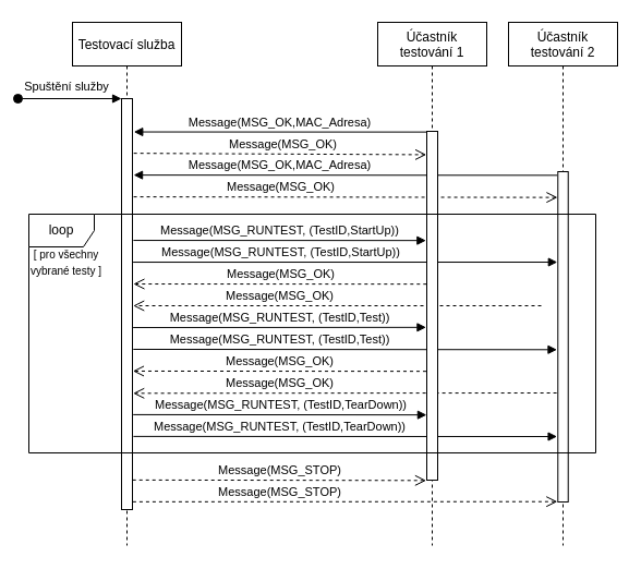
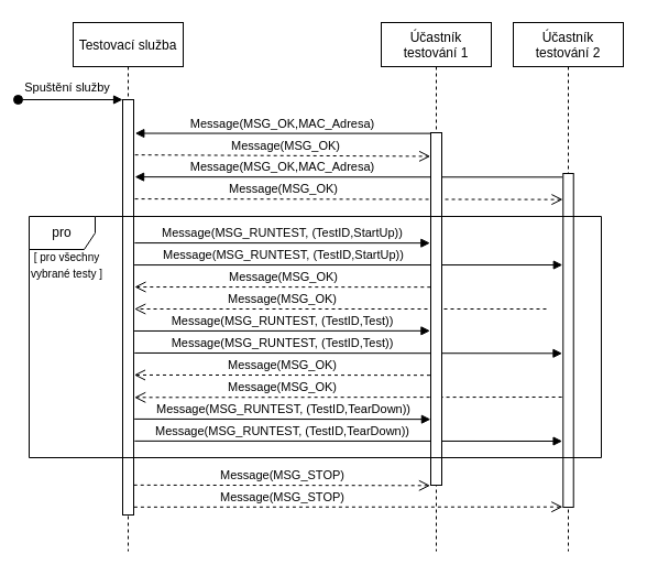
  <mxCell id="0" />
  <mxCell id="1" parent="0" />
  <mxCell id="2" value="Message(MSG_RUNTEST, (TestID,Test))" style="html=1;verticalAlign=bottom;endArrow=block;exitX=1.079;exitY=0.61;exitDx=0;exitDy=0;exitPerimeter=0;entryX=-0.088;entryY=0.539;entryDx=0;entryDy=0;entryPerimeter=0;" parent="1" source="13" target="18" edge="1"><mxGeometry x="-0.308" width="80" relative="1" as="geometry"><mxPoint x="126" y="320" as="sourcePoint" /><mxPoint x="496" y="320" as="targetPoint" /><mxPoint as="offset" /></mxGeometry></mxCell>
  <mxCell id="3" value="Message(MSG_OK,MAC_Adresa)" style="html=1;verticalAlign=bottom;endArrow=block;exitX=-0.055;exitY=0.011;exitDx=0;exitDy=0;exitPerimeter=0;entryX=1.107;entryY=0.186;entryDx=0;entryDy=0;entryPerimeter=0;" parent="1" source="18" target="13" edge="1"><mxGeometry x="0.31" width="80" relative="1" as="geometry"><mxPoint x="506" y="160" as="sourcePoint" /><mxPoint x="122" y="160" as="targetPoint" /><mxPoint as="offset" /></mxGeometry></mxCell>
  <mxCell id="4" value="Message(MSG_OK)" style="html=1;verticalAlign=bottom;endArrow=open;dashed=1;endSize=8;entryX=-0.035;entryY=0.078;entryDx=0;entryDy=0;entryPerimeter=0;exitX=1.107;exitY=0.239;exitDx=0;exitDy=0;exitPerimeter=0;" parent="1" source="13" target="18" edge="1"><mxGeometry x="-0.304" relative="1" as="geometry"><mxPoint x="126" y="180" as="sourcePoint" /><mxPoint x="506" y="180" as="targetPoint" /><mxPoint as="offset" /></mxGeometry></mxCell>
  <mxCell id="5" value="Message(MSG_STOP)" style="html=1;verticalAlign=bottom;endArrow=open;dashed=1;endSize=8;exitX=1.042;exitY=0.981;exitDx=0;exitDy=0;exitPerimeter=0;entryX=-0.049;entryY=0.999;entryDx=0;entryDy=0;entryPerimeter=0;" parent="1" source="13" target="18" edge="1"><mxGeometry x="-0.309" relative="1" as="geometry"><mxPoint x="118" y="460" as="sourcePoint" /><mxPoint x="488" y="460" as="targetPoint" /><mxPoint as="offset" /></mxGeometry></mxCell>
  <mxCell id="6" value="Message(MSG_RUNTEST, (TestID,TearDown))" style="html=1;verticalAlign=bottom;endArrow=block;exitX=1.088;exitY=0.822;exitDx=0;exitDy=0;exitPerimeter=0;entryX=-0.076;entryY=0.802;entryDx=0;entryDy=0;entryPerimeter=0;" parent="1" source="13" target="18" edge="1"><mxGeometry x="-0.308" width="80" relative="1" as="geometry"><mxPoint x="136" y="400" as="sourcePoint" /><mxPoint x="506" y="400" as="targetPoint" /><mxPoint as="offset" /></mxGeometry></mxCell>
  <mxCell id="7" value="Message(MSG_OK)" style="html=1;verticalAlign=bottom;endArrow=open;dashed=1;endSize=8;entryX=1.07;entryY=0.717;entryDx=0;entryDy=0;entryPerimeter=0;exitX=-0.123;exitY=0.67;exitDx=0;exitDy=0;exitPerimeter=0;" parent="1" source="18" target="13" edge="1"><mxGeometry x="0.309" relative="1" as="geometry"><mxPoint x="506" y="360" as="sourcePoint" /><mxPoint x="136" y="360" as="targetPoint" /><mxPoint as="offset" /></mxGeometry></mxCell>
  <mxCell id="8" value="Message(MSG_OK)" style="html=1;verticalAlign=bottom;endArrow=open;dashed=1;endSize=8;entryX=1.07;entryY=0.504;entryDx=0;entryDy=0;entryPerimeter=0;" parent="1" target="13" edge="1"><mxGeometry x="0.282" relative="1" as="geometry"><mxPoint x="496" y="280" as="sourcePoint" /><mxPoint x="136" y="280" as="targetPoint" /><mxPoint as="offset" /></mxGeometry></mxCell>
  <mxCell id="9" value="Message(MSG_RUNTEST, (TestID,StartUp))" style="html=1;verticalAlign=bottom;endArrow=block;exitX=1.06;exitY=0.398;exitDx=0;exitDy=0;exitPerimeter=0;entryX=-0.052;entryY=0.274;entryDx=0;entryDy=0;entryPerimeter=0;" parent="1" source="13" target="18" edge="1"><mxGeometry x="-0.308" width="80" relative="1" as="geometry"><mxPoint x="126" y="240" as="sourcePoint" /><mxPoint x="506" y="240" as="targetPoint" /><mxPoint as="offset" /></mxGeometry></mxCell>
  <mxCell id="10" value="Message(MSG_OK)" style="html=1;verticalAlign=bottom;endArrow=open;dashed=1;endSize=8;entryX=-0.036;entryY=0.067;entryDx=0;entryDy=0;entryPerimeter=0;exitX=1.118;exitY=0.133;exitDx=0;exitDy=0;exitPerimeter=0;" parent="1" source="13" target="16" edge="1"><mxGeometry x="0.023" relative="1" as="geometry"><mxPoint x="136" y="140" as="sourcePoint" /><mxPoint x="386" y="140" as="targetPoint" /><mxPoint as="offset" /></mxGeometry></mxCell>
  <mxCell id="11" value="Message(MSG_OK,MAC_Adresa)" style="html=1;verticalAlign=bottom;endArrow=block;exitX=0.5;exitY=0.002;exitDx=0;exitDy=0;exitPerimeter=0;entryX=1.13;entryY=0.081;entryDx=0;entryDy=0;entryPerimeter=0;" parent="1" source="16" target="13" edge="1"><mxGeometry x="0.02" width="80" relative="1" as="geometry"><mxPoint x="376" y="121" as="sourcePoint" /><mxPoint x="126" y="121" as="targetPoint" /><mxPoint as="offset" /></mxGeometry></mxCell>
  <mxCell id="12" value="Testovací služba" style="shape=umlLifeline;perimeter=lifelinePerimeter;container=1;collapsible=0;recursiveResize=0;rounded=0;shadow=0;strokeWidth=1;" parent="1" vertex="1"><mxGeometry x="66" y="20" width="100" height="480" as="geometry" /></mxCell>
  <mxCell id="13" value="" style="points=[];perimeter=orthogonalPerimeter;rounded=0;shadow=0;strokeWidth=1;" parent="12" vertex="1"><mxGeometry x="45" y="70" width="10" height="377" as="geometry" /></mxCell>
  <mxCell id="14" value="Spuštění služby" style="verticalAlign=bottom;startArrow=oval;endArrow=block;startSize=8;shadow=0;strokeWidth=1;" parent="12" target="13" edge="1"><mxGeometry x="-0.053" y="2" relative="1" as="geometry"><mxPoint x="-50" y="70" as="sourcePoint" /><mxPoint as="offset" /></mxGeometry></mxCell>
  <mxCell id="15" value="Účastník &#10;testování 1" style="shape=umlLifeline;perimeter=lifelinePerimeter;container=1;collapsible=0;recursiveResize=0;rounded=0;shadow=0;strokeWidth=1;" parent="1" vertex="1"><mxGeometry x="346" y="20" width="100" height="480" as="geometry" /></mxCell>
  <mxCell id="16" value="" style="points=[];perimeter=orthogonalPerimeter;rounded=0;shadow=0;strokeWidth=1;" parent="15" vertex="1"><mxGeometry x="45" y="100" width="10" height="320" as="geometry" /></mxCell>
  <mxCell id="17" value="Účastník &#10;testování 2" style="shape=umlLifeline;perimeter=lifelinePerimeter;container=1;collapsible=0;recursiveResize=0;rounded=0;shadow=0;strokeWidth=1;" parent="1" vertex="1"><mxGeometry x="466" y="20" width="100" height="480" as="geometry" /></mxCell>
  <mxCell id="18" value="" style="points=[];perimeter=orthogonalPerimeter;rounded=0;shadow=0;strokeWidth=1;" parent="17" vertex="1"><mxGeometry x="45.28" y="137" width="9.44" height="303" as="geometry" /></mxCell>
  <mxCell id="19" value="Message(MSG_RUNTEST, (TestID,StartUp))" style="html=1;verticalAlign=bottom;endArrow=block;exitX=1.088;exitY=0.345;exitDx=0;exitDy=0;exitPerimeter=0;entryX=-0.067;entryY=0.313;entryDx=0;entryDy=0;entryPerimeter=0;" parent="1" source="13" target="16" edge="1"><mxGeometry width="80" relative="1" as="geometry"><mxPoint x="136" y="220" as="sourcePoint" /><mxPoint x="386" y="220" as="targetPoint" /></mxGeometry></mxCell>
  <mxCell id="20" value="Message(MSG_OK)" style="html=1;verticalAlign=bottom;endArrow=open;dashed=1;endSize=8;entryX=1.088;entryY=0.451;entryDx=0;entryDy=0;entryPerimeter=0;exitX=-0.02;exitY=0.438;exitDx=0;exitDy=0;exitPerimeter=0;" parent="1" source="16" target="13" edge="1"><mxGeometry relative="1" as="geometry"><mxPoint x="386" y="260" as="sourcePoint" /><mxPoint x="136" y="260" as="targetPoint" /></mxGeometry></mxCell>
  <mxCell id="21" value="Message(MSG_RUNTEST, (TestID,Test))" style="html=1;verticalAlign=bottom;endArrow=block;exitX=1.06;exitY=0.557;exitDx=0;exitDy=0;exitPerimeter=0;entryX=-0.059;entryY=0.562;entryDx=0;entryDy=0;entryPerimeter=0;" parent="1" source="13" target="16" edge="1"><mxGeometry width="80" relative="1" as="geometry"><mxPoint x="126" y="300" as="sourcePoint" /><mxPoint x="386" y="300" as="targetPoint" /></mxGeometry></mxCell>
  <mxCell id="22" value="Message(MSG_OK)" style="html=1;verticalAlign=bottom;endArrow=open;dashed=1;endSize=8;entryX=1.042;entryY=0.663;entryDx=0;entryDy=0;entryPerimeter=0;exitX=-0.051;exitY=0.688;exitDx=0;exitDy=0;exitPerimeter=0;" parent="1" source="16" target="13" edge="1"><mxGeometry x="-0.001" relative="1" as="geometry"><mxPoint x="386" y="340" as="sourcePoint" /><mxPoint x="136" y="340" as="targetPoint" /><mxPoint as="offset" /></mxGeometry></mxCell>
  <mxCell id="23" value="Message(MSG_RUNTEST, (TestID,TearDown))" style="html=1;verticalAlign=bottom;endArrow=block;exitX=1.07;exitY=0.769;exitDx=0;exitDy=0;exitPerimeter=0;entryX=-0.012;entryY=0.813;entryDx=0;entryDy=0;entryPerimeter=0;" parent="1" source="13" target="16" edge="1"><mxGeometry width="80" relative="1" as="geometry"><mxPoint x="136" y="380" as="sourcePoint" /><mxPoint x="386" y="380" as="targetPoint" /></mxGeometry></mxCell>
  <mxCell id="24" value="Message(MSG_STOP)" style="html=1;verticalAlign=bottom;endArrow=open;dashed=1;endSize=8;exitX=1.023;exitY=0.928;exitDx=0;exitDy=0;exitPerimeter=0;entryX=-0.055;entryY=1.001;entryDx=0;entryDy=0;entryPerimeter=0;" parent="1" source="13" target="16" edge="1"><mxGeometry x="-0.0" relative="1" as="geometry"><mxPoint x="126" y="440" as="sourcePoint" /><mxPoint x="376" y="440" as="targetPoint" /><mxPoint as="offset" /></mxGeometry></mxCell>
  <mxCell id="25" value="&lt;font style=&quot;font-size: 10px&quot;&gt;[ pro všechny &lt;br&gt;vybrané testy ]&lt;/font&gt;" style="text;html=1;align=center;verticalAlign=middle;resizable=0;points=[];autosize=1;" parent="1" vertex="1"><mxGeometry x="20" y="220" width="80" height="40" as="geometry" /></mxCell>
- <mxCell id="26" value="loop" style="shape=umlFrame;whiteSpace=wrap;html=1;" parent="1" vertex="1"><mxGeometry x="26" y="196" width="520" height="219" as="geometry" /></mxCell>
+ <mxCell id="26" value="pro" style="shape=umlFrame;whiteSpace=wrap;html=1;" parent="1" vertex="1"><mxGeometry x="26" y="196" width="520" height="219" as="geometry" /></mxCell>
